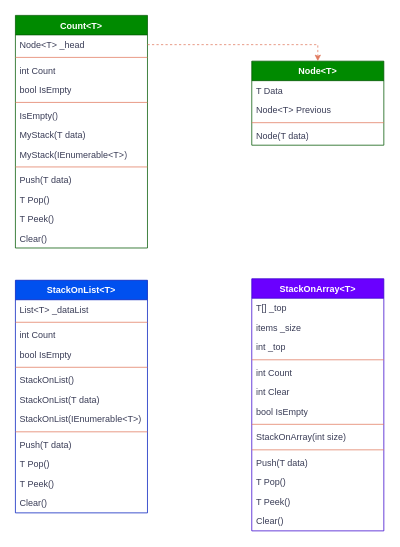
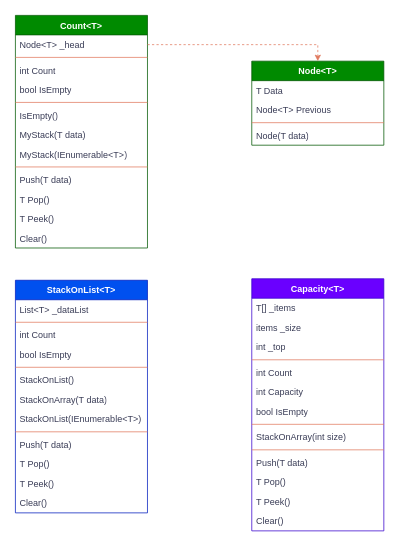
  <mxCell id="0" />
  <mxCell id="1" parent="0" />
  <mxCell id="2" value="StackOnList&amp;lt;T&amp;gt;" style="swimlane;fontStyle=1;align=center;verticalAlign=top;childLayout=stackLayout;horizontal=1;startSize=26;horizontalStack=0;resizeParent=1;resizeParentMax=0;resizeLast=0;collapsible=1;marginBottom=0;whiteSpace=wrap;html=1;labelBackgroundColor=none;fillColor=#0050ef;strokeColor=#001DBC;fontColor=#ffffff;rounded=0;" vertex="1" parent="1"><mxGeometry x="20" y="373" width="176" height="310" as="geometry" /></mxCell>
  <mxCell id="3" value="List&amp;lt;T&amp;gt; _dataList&lt;br&gt;&lt;div&gt;&lt;br&gt;&lt;/div&gt;" style="text;strokeColor=none;fillColor=none;align=left;verticalAlign=top;spacingLeft=4;spacingRight=4;overflow=hidden;rotatable=0;points=[[0,0.5],[1,0.5]];portConstraint=eastwest;whiteSpace=wrap;html=1;labelBackgroundColor=none;fontColor=#393C56;rounded=0;" vertex="1" parent="2"><mxGeometry y="26" width="176" height="26" as="geometry" /></mxCell>
  <mxCell id="4" value="" style="line;strokeWidth=1;fillColor=none;align=left;verticalAlign=middle;spacingTop=-1;spacingLeft=3;spacingRight=3;rotatable=0;labelPosition=right;points=[];portConstraint=eastwest;labelBackgroundColor=none;strokeColor=#E07A5F;fontColor=#393C56;rounded=0;" vertex="1" parent="2"><mxGeometry y="52" width="176" height="8" as="geometry" /></mxCell>
  <mxCell id="5" value="int Count" style="text;strokeColor=none;fillColor=none;align=left;verticalAlign=top;spacingLeft=4;spacingRight=4;overflow=hidden;rotatable=0;points=[[0,0.5],[1,0.5]];portConstraint=eastwest;whiteSpace=wrap;html=1;labelBackgroundColor=none;fontColor=#393C56;rounded=0;" vertex="1" parent="2"><mxGeometry y="60" width="176" height="26" as="geometry" /></mxCell>
  <mxCell id="6" value="&lt;div&gt;bool IsEmpty&lt;/div&gt;" style="text;strokeColor=none;fillColor=none;align=left;verticalAlign=top;spacingLeft=4;spacingRight=4;overflow=hidden;rotatable=0;points=[[0,0.5],[1,0.5]];portConstraint=eastwest;whiteSpace=wrap;html=1;labelBackgroundColor=none;fontColor=#393C56;rounded=0;" vertex="1" parent="2"><mxGeometry y="86" width="176" height="26" as="geometry" /></mxCell>
  <mxCell id="7" value="" style="line;strokeWidth=1;fillColor=none;align=left;verticalAlign=middle;spacingTop=-1;spacingLeft=3;spacingRight=3;rotatable=0;labelPosition=right;points=[];portConstraint=eastwest;labelBackgroundColor=none;strokeColor=#E07A5F;fontColor=#393C56;rounded=0;" vertex="1" parent="2"><mxGeometry y="112" width="176" height="8" as="geometry" /></mxCell>
  <mxCell id="8" value="StackOnList()" style="text;strokeColor=none;fillColor=none;align=left;verticalAlign=top;spacingLeft=4;spacingRight=4;overflow=hidden;rotatable=0;points=[[0,0.5],[1,0.5]];portConstraint=eastwest;whiteSpace=wrap;html=1;labelBackgroundColor=none;fontColor=#393C56;rounded=0;" vertex="1" parent="2"><mxGeometry y="120" width="176" height="26" as="geometry" /></mxCell>
- <mxCell id="9" value="StackOnList(T data)" style="text;strokeColor=none;fillColor=none;align=left;verticalAlign=top;spacingLeft=4;spacingRight=4;overflow=hidden;rotatable=0;points=[[0,0.5],[1,0.5]];portConstraint=eastwest;whiteSpace=wrap;html=1;labelBackgroundColor=none;fontColor=#393C56;rounded=0;" vertex="1" parent="2"><mxGeometry y="146" width="176" height="26" as="geometry" /></mxCell>
+ <mxCell id="9" value="StackOnArray(T data)" style="text;strokeColor=none;fillColor=none;align=left;verticalAlign=top;spacingLeft=4;spacingRight=4;overflow=hidden;rotatable=0;points=[[0,0.5],[1,0.5]];portConstraint=eastwest;whiteSpace=wrap;html=1;labelBackgroundColor=none;fontColor=#393C56;rounded=0;" vertex="1" parent="2"><mxGeometry y="146" width="176" height="26" as="geometry" /></mxCell>
  <mxCell id="10" value="StackOnList(IEnumerable&amp;lt;T&amp;gt;)" style="text;strokeColor=none;fillColor=none;align=left;verticalAlign=top;spacingLeft=4;spacingRight=4;overflow=hidden;rotatable=0;points=[[0,0.5],[1,0.5]];portConstraint=eastwest;whiteSpace=wrap;html=1;labelBackgroundColor=none;fontColor=#393C56;rounded=0;" vertex="1" parent="2"><mxGeometry y="172" width="176" height="26" as="geometry" /></mxCell>
  <mxCell id="11" value="" style="line;strokeWidth=1;fillColor=none;align=left;verticalAlign=middle;spacingTop=-1;spacingLeft=3;spacingRight=3;rotatable=0;labelPosition=right;points=[];portConstraint=eastwest;labelBackgroundColor=none;strokeColor=#E07A5F;fontColor=#393C56;rounded=0;" vertex="1" parent="2"><mxGeometry y="198" width="176" height="8" as="geometry" /></mxCell>
  <mxCell id="12" value="Push(T data)" style="text;strokeColor=none;fillColor=none;align=left;verticalAlign=top;spacingLeft=4;spacingRight=4;overflow=hidden;rotatable=0;points=[[0,0.5],[1,0.5]];portConstraint=eastwest;whiteSpace=wrap;html=1;labelBackgroundColor=none;fontColor=#393C56;rounded=0;" vertex="1" parent="2"><mxGeometry y="206" width="176" height="26" as="geometry" /></mxCell>
  <mxCell id="13" value="T Pop()" style="text;strokeColor=none;fillColor=none;align=left;verticalAlign=top;spacingLeft=4;spacingRight=4;overflow=hidden;rotatable=0;points=[[0,0.5],[1,0.5]];portConstraint=eastwest;whiteSpace=wrap;html=1;labelBackgroundColor=none;fontColor=#393C56;rounded=0;" vertex="1" parent="2"><mxGeometry y="232" width="176" height="26" as="geometry" /></mxCell>
  <mxCell id="14" value="T Peek()" style="text;strokeColor=none;fillColor=none;align=left;verticalAlign=top;spacingLeft=4;spacingRight=4;overflow=hidden;rotatable=0;points=[[0,0.5],[1,0.5]];portConstraint=eastwest;whiteSpace=wrap;html=1;labelBackgroundColor=none;fontColor=#393C56;rounded=0;" vertex="1" parent="2"><mxGeometry y="258" width="176" height="26" as="geometry" /></mxCell>
  <mxCell id="15" value="Clear()" style="text;strokeColor=none;fillColor=none;align=left;verticalAlign=top;spacingLeft=4;spacingRight=4;overflow=hidden;rotatable=0;points=[[0,0.5],[1,0.5]];portConstraint=eastwest;whiteSpace=wrap;html=1;labelBackgroundColor=none;fontColor=#393C56;rounded=0;" vertex="1" parent="2"><mxGeometry y="284" width="176" height="26" as="geometry" /></mxCell>
  <mxCell id="16" value="Count&amp;lt;T&amp;gt;" style="swimlane;fontStyle=1;align=center;verticalAlign=top;childLayout=stackLayout;horizontal=1;startSize=26;horizontalStack=0;resizeParent=1;resizeParentMax=0;resizeLast=0;collapsible=1;marginBottom=0;whiteSpace=wrap;html=1;labelBackgroundColor=none;fillColor=#008a00;strokeColor=#005700;fontColor=#ffffff;rounded=0;" vertex="1" parent="1"><mxGeometry x="20" y="20" width="176" height="310" as="geometry" /></mxCell>
  <mxCell id="17" value="Node&amp;lt;T&amp;gt; _head" style="text;strokeColor=none;fillColor=none;align=left;verticalAlign=top;spacingLeft=4;spacingRight=4;overflow=hidden;rotatable=0;points=[[0,0.5],[1,0.5]];portConstraint=eastwest;whiteSpace=wrap;html=1;labelBackgroundColor=none;fontColor=#393C56;rounded=0;" vertex="1" parent="16"><mxGeometry y="26" width="176" height="26" as="geometry" /></mxCell>
  <mxCell id="18" value="" style="line;strokeWidth=1;fillColor=none;align=left;verticalAlign=middle;spacingTop=-1;spacingLeft=3;spacingRight=3;rotatable=0;labelPosition=right;points=[];portConstraint=eastwest;labelBackgroundColor=none;strokeColor=#E07A5F;fontColor=#393C56;rounded=0;" vertex="1" parent="16"><mxGeometry y="52" width="176" height="8" as="geometry" /></mxCell>
  <mxCell id="19" value="int Count" style="text;strokeColor=none;fillColor=none;align=left;verticalAlign=top;spacingLeft=4;spacingRight=4;overflow=hidden;rotatable=0;points=[[0,0.5],[1,0.5]];portConstraint=eastwest;whiteSpace=wrap;html=1;labelBackgroundColor=none;fontColor=#393C56;rounded=0;" vertex="1" parent="16"><mxGeometry y="60" width="176" height="26" as="geometry" /></mxCell>
  <mxCell id="20" value="&lt;div&gt;bool IsEmpty&lt;/div&gt;" style="text;strokeColor=none;fillColor=none;align=left;verticalAlign=top;spacingLeft=4;spacingRight=4;overflow=hidden;rotatable=0;points=[[0,0.5],[1,0.5]];portConstraint=eastwest;whiteSpace=wrap;html=1;labelBackgroundColor=none;fontColor=#393C56;rounded=0;" vertex="1" parent="16"><mxGeometry y="86" width="176" height="26" as="geometry" /></mxCell>
  <mxCell id="21" value="" style="line;strokeWidth=1;fillColor=none;align=left;verticalAlign=middle;spacingTop=-1;spacingLeft=3;spacingRight=3;rotatable=0;labelPosition=right;points=[];portConstraint=eastwest;labelBackgroundColor=none;strokeColor=#E07A5F;fontColor=#393C56;rounded=0;" vertex="1" parent="16"><mxGeometry y="112" width="176" height="8" as="geometry" /></mxCell>
  <mxCell id="22" value="IsEmpty()" style="text;strokeColor=none;fillColor=none;align=left;verticalAlign=top;spacingLeft=4;spacingRight=4;overflow=hidden;rotatable=0;points=[[0,0.5],[1,0.5]];portConstraint=eastwest;whiteSpace=wrap;html=1;labelBackgroundColor=none;fontColor=#393C56;rounded=0;" vertex="1" parent="16"><mxGeometry y="120" width="176" height="26" as="geometry" /></mxCell>
  <mxCell id="23" value="MyStack(T data)" style="text;strokeColor=none;fillColor=none;align=left;verticalAlign=top;spacingLeft=4;spacingRight=4;overflow=hidden;rotatable=0;points=[[0,0.5],[1,0.5]];portConstraint=eastwest;whiteSpace=wrap;html=1;labelBackgroundColor=none;fontColor=#393C56;rounded=0;" vertex="1" parent="16"><mxGeometry y="146" width="176" height="26" as="geometry" /></mxCell>
  <mxCell id="24" value="MyStack(IEnumerable&amp;lt;T&amp;gt;)" style="text;strokeColor=none;fillColor=none;align=left;verticalAlign=top;spacingLeft=4;spacingRight=4;overflow=hidden;rotatable=0;points=[[0,0.5],[1,0.5]];portConstraint=eastwest;whiteSpace=wrap;html=1;labelBackgroundColor=none;fontColor=#393C56;rounded=0;" vertex="1" parent="16"><mxGeometry y="172" width="176" height="26" as="geometry" /></mxCell>
  <mxCell id="25" value="" style="line;strokeWidth=1;fillColor=none;align=left;verticalAlign=middle;spacingTop=-1;spacingLeft=3;spacingRight=3;rotatable=0;labelPosition=right;points=[];portConstraint=eastwest;labelBackgroundColor=none;strokeColor=#E07A5F;fontColor=#393C56;rounded=0;" vertex="1" parent="16"><mxGeometry y="198" width="176" height="8" as="geometry" /></mxCell>
  <mxCell id="26" value="Push(T data)" style="text;strokeColor=none;fillColor=none;align=left;verticalAlign=top;spacingLeft=4;spacingRight=4;overflow=hidden;rotatable=0;points=[[0,0.5],[1,0.5]];portConstraint=eastwest;whiteSpace=wrap;html=1;labelBackgroundColor=none;fontColor=#393C56;rounded=0;" vertex="1" parent="16"><mxGeometry y="206" width="176" height="26" as="geometry" /></mxCell>
  <mxCell id="27" value="T Pop()" style="text;strokeColor=none;fillColor=none;align=left;verticalAlign=top;spacingLeft=4;spacingRight=4;overflow=hidden;rotatable=0;points=[[0,0.5],[1,0.5]];portConstraint=eastwest;whiteSpace=wrap;html=1;labelBackgroundColor=none;fontColor=#393C56;rounded=0;" vertex="1" parent="16"><mxGeometry y="232" width="176" height="26" as="geometry" /></mxCell>
  <mxCell id="28" value="T Peek()" style="text;strokeColor=none;fillColor=none;align=left;verticalAlign=top;spacingLeft=4;spacingRight=4;overflow=hidden;rotatable=0;points=[[0,0.5],[1,0.5]];portConstraint=eastwest;whiteSpace=wrap;html=1;labelBackgroundColor=none;fontColor=#393C56;rounded=0;" vertex="1" parent="16"><mxGeometry y="258" width="176" height="26" as="geometry" /></mxCell>
  <mxCell id="29" value="Clear()" style="text;strokeColor=none;fillColor=none;align=left;verticalAlign=top;spacingLeft=4;spacingRight=4;overflow=hidden;rotatable=0;points=[[0,0.5],[1,0.5]];portConstraint=eastwest;whiteSpace=wrap;html=1;labelBackgroundColor=none;fontColor=#393C56;rounded=0;" vertex="1" parent="16"><mxGeometry y="284" width="176" height="26" as="geometry" /></mxCell>
  <mxCell id="30" value="Node&amp;lt;T&amp;gt;" style="swimlane;fontStyle=1;align=center;verticalAlign=top;childLayout=stackLayout;horizontal=1;startSize=26;horizontalStack=0;resizeParent=1;resizeParentMax=0;resizeLast=0;collapsible=1;marginBottom=0;whiteSpace=wrap;html=1;labelBackgroundColor=none;fillColor=#008a00;strokeColor=#005700;fontColor=#ffffff;rounded=0;" vertex="1" parent="1"><mxGeometry x="335" y="81" width="176" height="112" as="geometry" /></mxCell>
  <mxCell id="31" value="T Data" style="text;strokeColor=none;fillColor=none;align=left;verticalAlign=top;spacingLeft=4;spacingRight=4;overflow=hidden;rotatable=0;points=[[0,0.5],[1,0.5]];portConstraint=eastwest;whiteSpace=wrap;html=1;labelBackgroundColor=none;fontColor=#393C56;rounded=0;" vertex="1" parent="30"><mxGeometry y="26" width="176" height="26" as="geometry" /></mxCell>
  <mxCell id="32" value="&lt;div&gt;Node&amp;lt;T&amp;gt; Previous&lt;/div&gt;" style="text;strokeColor=none;fillColor=none;align=left;verticalAlign=top;spacingLeft=4;spacingRight=4;overflow=hidden;rotatable=0;points=[[0,0.5],[1,0.5]];portConstraint=eastwest;whiteSpace=wrap;html=1;labelBackgroundColor=none;fontColor=#393C56;rounded=0;" vertex="1" parent="30"><mxGeometry y="52" width="176" height="26" as="geometry" /></mxCell>
  <mxCell id="33" value="" style="line;strokeWidth=1;fillColor=none;align=left;verticalAlign=middle;spacingTop=-1;spacingLeft=3;spacingRight=3;rotatable=0;labelPosition=right;points=[];portConstraint=eastwest;labelBackgroundColor=none;strokeColor=#E07A5F;fontColor=#393C56;rounded=0;" vertex="1" parent="30"><mxGeometry y="78" width="176" height="8" as="geometry" /></mxCell>
  <mxCell id="34" value="Node(T data)" style="text;strokeColor=none;fillColor=none;align=left;verticalAlign=top;spacingLeft=4;spacingRight=4;overflow=hidden;rotatable=0;points=[[0,0.5],[1,0.5]];portConstraint=eastwest;whiteSpace=wrap;html=1;labelBackgroundColor=none;fontColor=#393C56;rounded=0;" vertex="1" parent="30"><mxGeometry y="86" width="176" height="26" as="geometry" /></mxCell>
  <mxCell id="35" style="edgeStyle=orthogonalEdgeStyle;rounded=0;orthogonalLoop=1;jettySize=auto;html=1;exitX=1;exitY=0.5;exitDx=0;exitDy=0;entryX=0.5;entryY=0;entryDx=0;entryDy=0;strokeColor=#E07A5F;fontColor=#393C56;fillColor=#F2CC8F;dashed=1;" edge="1" parent="1" source="17" target="30"><mxGeometry relative="1" as="geometry" /></mxCell>
- <mxCell id="36" value="StackOnArray&amp;lt;T&amp;gt;" style="swimlane;fontStyle=1;align=center;verticalAlign=top;childLayout=stackLayout;horizontal=1;startSize=26;horizontalStack=0;resizeParent=1;resizeParentMax=0;resizeLast=0;collapsible=1;marginBottom=0;whiteSpace=wrap;html=1;labelBackgroundColor=none;fillColor=#6a00ff;strokeColor=#3700CC;fontColor=#ffffff;rounded=0;" vertex="1" parent="1"><mxGeometry x="335" y="371" width="176" height="336" as="geometry" /></mxCell>
- <mxCell id="37" value="T[] _top&lt;br&gt;&lt;div&gt;&lt;br&gt;&lt;/div&gt;" style="text;strokeColor=none;fillColor=none;align=left;verticalAlign=top;spacingLeft=4;spacingRight=4;overflow=hidden;rotatable=0;points=[[0,0.5],[1,0.5]];portConstraint=eastwest;whiteSpace=wrap;html=1;labelBackgroundColor=none;fontColor=#393C56;rounded=0;" vertex="1" parent="36"><mxGeometry y="26" width="176" height="26" as="geometry" /></mxCell>
+ <mxCell id="36" value="Capacity&amp;lt;T&amp;gt;" style="swimlane;fontStyle=1;align=center;verticalAlign=top;childLayout=stackLayout;horizontal=1;startSize=26;horizontalStack=0;resizeParent=1;resizeParentMax=0;resizeLast=0;collapsible=1;marginBottom=0;whiteSpace=wrap;html=1;labelBackgroundColor=none;fillColor=#6a00ff;strokeColor=#3700CC;fontColor=#ffffff;rounded=0;" vertex="1" parent="1"><mxGeometry x="335" y="371" width="176" height="336" as="geometry" /></mxCell>
+ <mxCell id="37" value="T[] _items&lt;br&gt;&lt;div&gt;&lt;br&gt;&lt;/div&gt;" style="text;strokeColor=none;fillColor=none;align=left;verticalAlign=top;spacingLeft=4;spacingRight=4;overflow=hidden;rotatable=0;points=[[0,0.5],[1,0.5]];portConstraint=eastwest;whiteSpace=wrap;html=1;labelBackgroundColor=none;fontColor=#393C56;rounded=0;" vertex="1" parent="36"><mxGeometry y="26" width="176" height="26" as="geometry" /></mxCell>
  <mxCell id="38" value="items _size&lt;br&gt;&lt;div&gt;&lt;br&gt;&lt;/div&gt;" style="text;strokeColor=none;fillColor=none;align=left;verticalAlign=top;spacingLeft=4;spacingRight=4;overflow=hidden;rotatable=0;points=[[0,0.5],[1,0.5]];portConstraint=eastwest;whiteSpace=wrap;html=1;labelBackgroundColor=none;fontColor=#393C56;rounded=0;" vertex="1" parent="36"><mxGeometry y="52" width="176" height="26" as="geometry" /></mxCell>
  <mxCell id="39" value="int _top&lt;br&gt;&lt;div&gt;&lt;br&gt;&lt;/div&gt;" style="text;strokeColor=none;fillColor=none;align=left;verticalAlign=top;spacingLeft=4;spacingRight=4;overflow=hidden;rotatable=0;points=[[0,0.5],[1,0.5]];portConstraint=eastwest;whiteSpace=wrap;html=1;labelBackgroundColor=none;fontColor=#393C56;rounded=0;" vertex="1" parent="36"><mxGeometry y="78" width="176" height="26" as="geometry" /></mxCell>
  <mxCell id="40" value="" style="line;strokeWidth=1;fillColor=none;align=left;verticalAlign=middle;spacingTop=-1;spacingLeft=3;spacingRight=3;rotatable=0;labelPosition=right;points=[];portConstraint=eastwest;labelBackgroundColor=none;strokeColor=#E07A5F;fontColor=#393C56;rounded=0;" vertex="1" parent="36"><mxGeometry y="104" width="176" height="8" as="geometry" /></mxCell>
  <mxCell id="41" value="int Count" style="text;strokeColor=none;fillColor=none;align=left;verticalAlign=top;spacingLeft=4;spacingRight=4;overflow=hidden;rotatable=0;points=[[0,0.5],[1,0.5]];portConstraint=eastwest;whiteSpace=wrap;html=1;labelBackgroundColor=none;fontColor=#393C56;rounded=0;" vertex="1" parent="36"><mxGeometry y="112" width="176" height="26" as="geometry" /></mxCell>
- <mxCell id="42" value="int Clear" style="text;strokeColor=none;fillColor=none;align=left;verticalAlign=top;spacingLeft=4;spacingRight=4;overflow=hidden;rotatable=0;points=[[0,0.5],[1,0.5]];portConstraint=eastwest;whiteSpace=wrap;html=1;labelBackgroundColor=none;fontColor=#393C56;rounded=0;" vertex="1" parent="36"><mxGeometry y="138" width="176" height="26" as="geometry" /></mxCell>
+ <mxCell id="42" value="int Capacity" style="text;strokeColor=none;fillColor=none;align=left;verticalAlign=top;spacingLeft=4;spacingRight=4;overflow=hidden;rotatable=0;points=[[0,0.5],[1,0.5]];portConstraint=eastwest;whiteSpace=wrap;html=1;labelBackgroundColor=none;fontColor=#393C56;rounded=0;" vertex="1" parent="36"><mxGeometry y="138" width="176" height="26" as="geometry" /></mxCell>
  <mxCell id="43" value="&lt;div&gt;bool IsEmpty&lt;/div&gt;" style="text;strokeColor=none;fillColor=none;align=left;verticalAlign=top;spacingLeft=4;spacingRight=4;overflow=hidden;rotatable=0;points=[[0,0.5],[1,0.5]];portConstraint=eastwest;whiteSpace=wrap;html=1;labelBackgroundColor=none;fontColor=#393C56;rounded=0;" vertex="1" parent="36"><mxGeometry y="164" width="176" height="26" as="geometry" /></mxCell>
  <mxCell id="44" value="" style="line;strokeWidth=1;fillColor=none;align=left;verticalAlign=middle;spacingTop=-1;spacingLeft=3;spacingRight=3;rotatable=0;labelPosition=right;points=[];portConstraint=eastwest;labelBackgroundColor=none;strokeColor=#E07A5F;fontColor=#393C56;rounded=0;" vertex="1" parent="36"><mxGeometry y="190" width="176" height="8" as="geometry" /></mxCell>
  <mxCell id="45" value="StackOnArray(int size)" style="text;strokeColor=none;fillColor=none;align=left;verticalAlign=top;spacingLeft=4;spacingRight=4;overflow=hidden;rotatable=0;points=[[0,0.5],[1,0.5]];portConstraint=eastwest;whiteSpace=wrap;html=1;labelBackgroundColor=none;fontColor=#393C56;rounded=0;" vertex="1" parent="36"><mxGeometry y="198" width="176" height="26" as="geometry" /></mxCell>
  <mxCell id="46" value="" style="line;strokeWidth=1;fillColor=none;align=left;verticalAlign=middle;spacingTop=-1;spacingLeft=3;spacingRight=3;rotatable=0;labelPosition=right;points=[];portConstraint=eastwest;labelBackgroundColor=none;strokeColor=#E07A5F;fontColor=#393C56;rounded=0;" vertex="1" parent="36"><mxGeometry y="224" width="176" height="8" as="geometry" /></mxCell>
  <mxCell id="47" value="Push(T data)" style="text;strokeColor=none;fillColor=none;align=left;verticalAlign=top;spacingLeft=4;spacingRight=4;overflow=hidden;rotatable=0;points=[[0,0.5],[1,0.5]];portConstraint=eastwest;whiteSpace=wrap;html=1;labelBackgroundColor=none;fontColor=#393C56;rounded=0;" vertex="1" parent="36"><mxGeometry y="232" width="176" height="26" as="geometry" /></mxCell>
  <mxCell id="48" value="T Pop()" style="text;strokeColor=none;fillColor=none;align=left;verticalAlign=top;spacingLeft=4;spacingRight=4;overflow=hidden;rotatable=0;points=[[0,0.5],[1,0.5]];portConstraint=eastwest;whiteSpace=wrap;html=1;labelBackgroundColor=none;fontColor=#393C56;rounded=0;" vertex="1" parent="36"><mxGeometry y="258" width="176" height="26" as="geometry" /></mxCell>
  <mxCell id="49" value="T Peek()" style="text;strokeColor=none;fillColor=none;align=left;verticalAlign=top;spacingLeft=4;spacingRight=4;overflow=hidden;rotatable=0;points=[[0,0.5],[1,0.5]];portConstraint=eastwest;whiteSpace=wrap;html=1;labelBackgroundColor=none;fontColor=#393C56;rounded=0;" vertex="1" parent="36"><mxGeometry y="284" width="176" height="26" as="geometry" /></mxCell>
  <mxCell id="50" value="Clear()" style="text;strokeColor=none;fillColor=none;align=left;verticalAlign=top;spacingLeft=4;spacingRight=4;overflow=hidden;rotatable=0;points=[[0,0.5],[1,0.5]];portConstraint=eastwest;whiteSpace=wrap;html=1;labelBackgroundColor=none;fontColor=#393C56;rounded=0;" vertex="1" parent="36"><mxGeometry y="310" width="176" height="26" as="geometry" /></mxCell>
